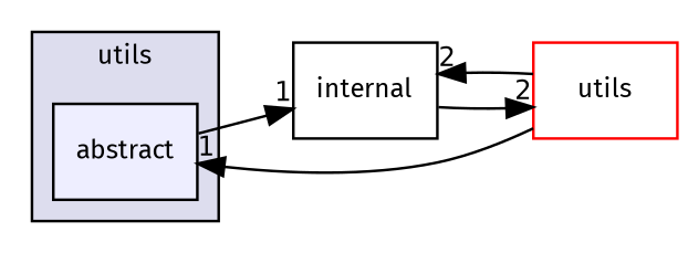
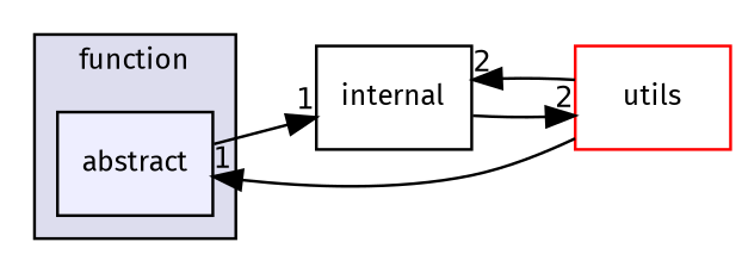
  digraph {
    compound=true
    fontname="Fira Sans"
    rankdir=LR
    node [fontname="Fira Sans" fontsize=10 shape=box style=filled]
    edge [fontname="Fira Sans" headlabel=1 labeldistance=1.5 labelfontname=Helvetica labelfontsize=10]
    n1 [fillcolor="#eeeeff" label=abstract pencolor=black]
    n2 [label=internal style=""]
    n3 [color=red fillcolor=white label=utils]
    subgraph cluster_1 {
      bgcolor="#ddddee"
      fontsize=10
-     label=utils
+     label=function
      pencolor=black
      n1
    }
    n1 -> n2
    n2 -> n3 [headlabel=2]
    n3 -> n1
    n3 -> n2 [headlabel=2]
  }
